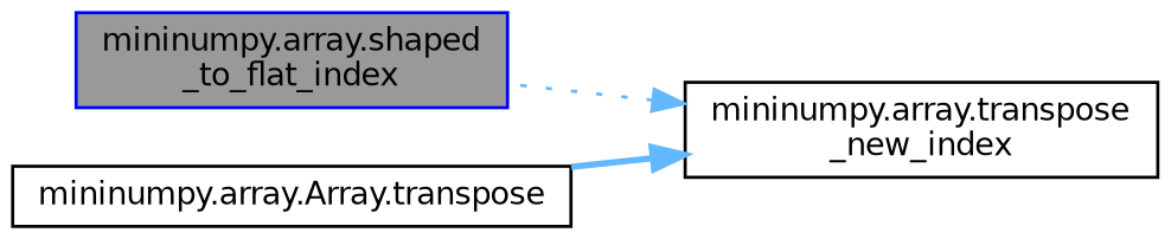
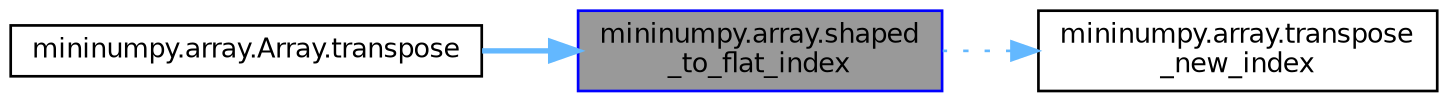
  digraph {
    rankdir=RL
    node [color=black fillcolor=white fontname=Helvetica fontsize=10 shape=box style=filled]
    edge [color=steelblue1 dir=back fontname=Helvetica fontsize=10 labelfontname=Helvetica labelfontsize=10]
    n1 [color=blue fillcolor=grey60 fontcolor=black height=0.2 label="mininumpy.array.shaped\l_to_flat_index" width=0.4]
    n2 [height=0.2 label="mininumpy.array.transpose\l_new_index" width=0.4]
    n3 [height=0.2 label="mininumpy.array.Array.transpose" width=0.4]
    n2 -> n1 [style=dotted]
-   n2 -> n3 [style=bold]
+   n1 -> n3 [style=bold]
  }
